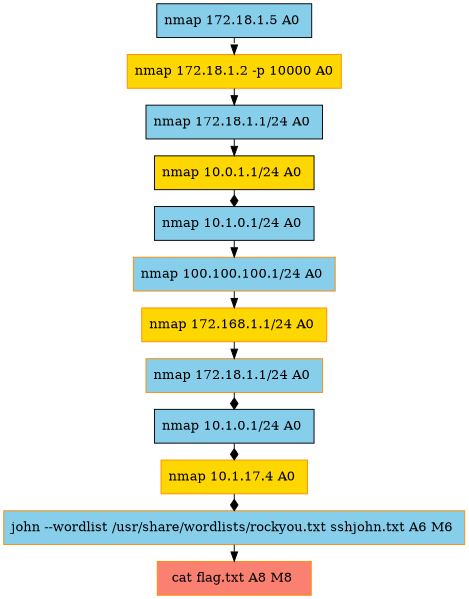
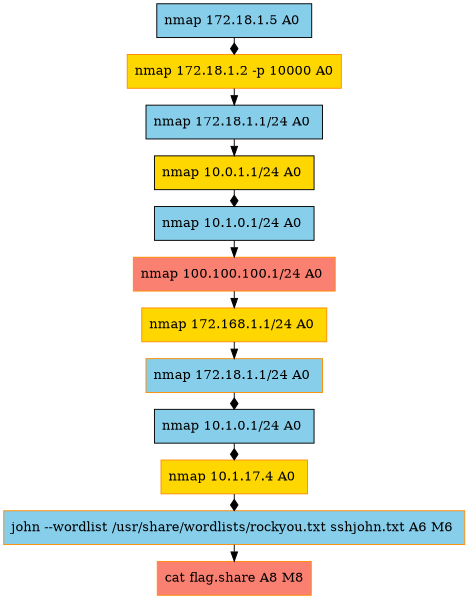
  digraph {
    rankdir=LR
    node [color=darkorange fillcolor=skyblue shape=box style=filled]
    edge [arrowhead=normal constraint=false]
    n1 [color=black label="nmap 172.18.1.5 A0 "]
    n2 [fillcolor=gold label="nmap 172.18.1.2 -p 10000 A0"]
    n3 [color=black label="nmap 172.18.1.1/24 A0 "]
    n4 [color=black fillcolor=gold label="nmap 10.0.1.1/24 A0 "]
    n5 [color=black label="nmap 10.1.0.1/24 A0 "]
-   n6 [label="nmap 100.100.100.1/24 A0 "]
+   n6 [fillcolor=salmon label="nmap 100.100.100.1/24 A0 "]
    n7 [fillcolor=gold label="nmap 172.168.1.1/24 A0 "]
    n8 [label="nmap 172.18.1.1/24 A0 "]
    n9 [color=black label="nmap 10.1.0.1/24 A0 "]
    n10 [fillcolor=gold label="nmap 10.1.17.4 A0 "]
    n11 [label="john --wordlist /usr/share/wordlists/rockyou.txt sshjohn.txt A6 M6 "]
-   n12 [fillcolor=salmon label="cat flag.txt A8 M8 "]
-   n1 -> n2
+   n12 [fillcolor=salmon label="cat flag.share A8 M8"]
+   n1 -> n2 [arrowhead=diamond]
    n2 -> n3
    n3 -> n4
    n4 -> n5 [arrowhead=diamond]
    n5 -> n6
    n6 -> n7
    n7 -> n8
    n8 -> n9 [arrowhead=diamond]
    n9 -> n10 [arrowhead=diamond]
    n10 -> n11 [arrowhead=diamond]
    n11 -> n12
  }
